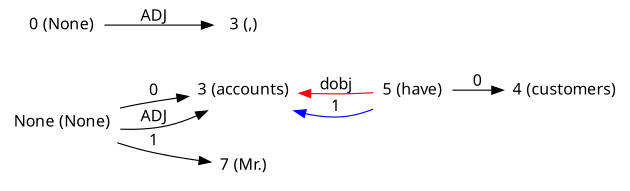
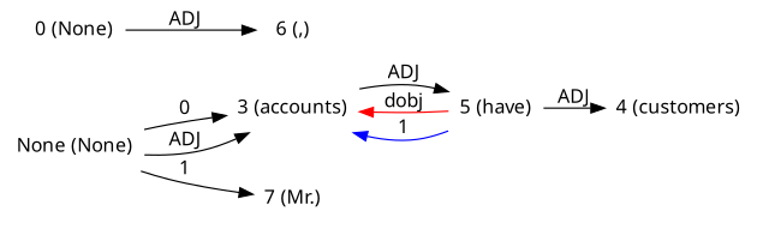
  digraph {
    fontname="Noto Sans"
    rankdir=LR
    node [fontname="Noto Sans" shape=plaintext]
    edge [dir=forward fontname="Noto Sans"]
    n1 [label="None (None)"]
    n2 [label="3 (accounts)"]
    n3 [label="7 (Mr.)"]
    n4 [label="5 (have)"]
-   n5 [label="3 (,)"]
+   n5 [label="6 (,)"]
    n6 [label="4 (customers)"]
    n7 [label="0 (None)"]
    n1 -> n2 [label=0]
    n1 -> n2 [label=ADJ]
    n1 -> n3 [label=1]
+   n2 -> n4 [label=ADJ]
    n4 -> n2 [color=red label=dobj]
    n4 -> n2 [color=blue label=1]
-   n4 -> n6 [label=0]
+   n4 -> n6 [label=ADJ]
    n7 -> n5 [label=ADJ]
  }
